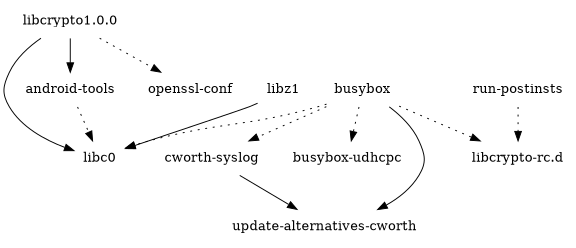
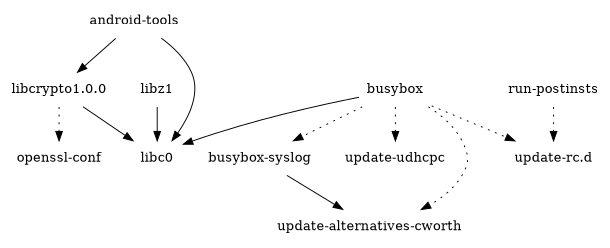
  digraph {
    node [shape=plaintext]
    n1 [label=libc0]
    "android-tools"
    "libcrypto1.0.0"
    "openssl-conf"
    libz1
    busybox
-   "busybox-syslog" [label="cworth-syslog"]
-   "busybox-udhcpc"
+   "busybox-syslog"
+   "busybox-udhcpc" [label="update-udhcpc"]
    "update-alternatives-cworth"
-   "update-rc.d" [label="libcrypto-rc.d"]
+   "update-rc.d"
    "run-postinsts"
-   "android-tools" -> n1 [style=dotted]
-   "libcrypto1.0.0" -> "android-tools"
+   "android-tools" -> n1
+   "android-tools" -> "libcrypto1.0.0"
    "libcrypto1.0.0" -> n1
    "libcrypto1.0.0" -> "openssl-conf" [style=dotted]
    libz1 -> n1
-   busybox -> n1 [style=dotted]
+   busybox -> n1
    busybox -> "busybox-syslog" [style=dotted]
    busybox -> "busybox-udhcpc" [style=dotted]
-   busybox -> "update-alternatives-cworth"
+   busybox -> "update-alternatives-cworth" [style=dotted]
    busybox -> "update-rc.d" [style=dotted]
    "busybox-syslog" -> "update-alternatives-cworth"
    "run-postinsts" -> "update-rc.d" [style=dotted]
  }
